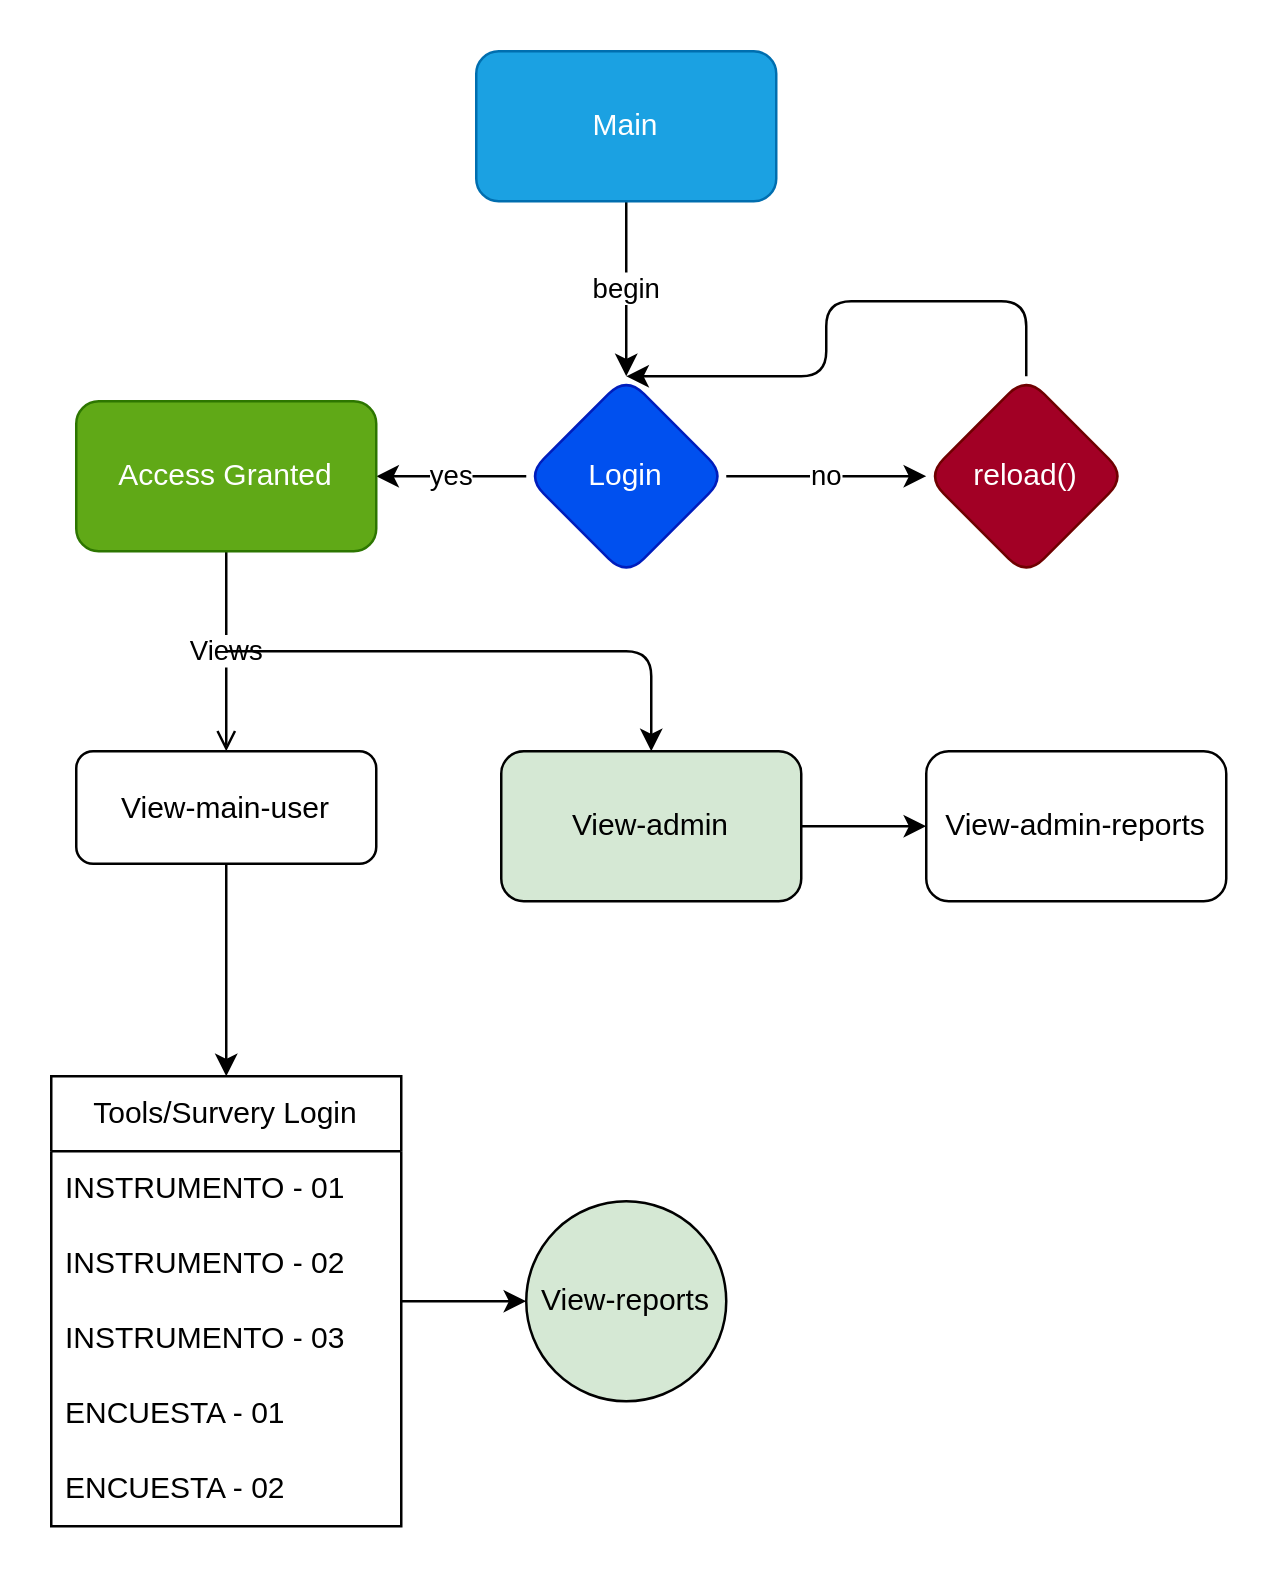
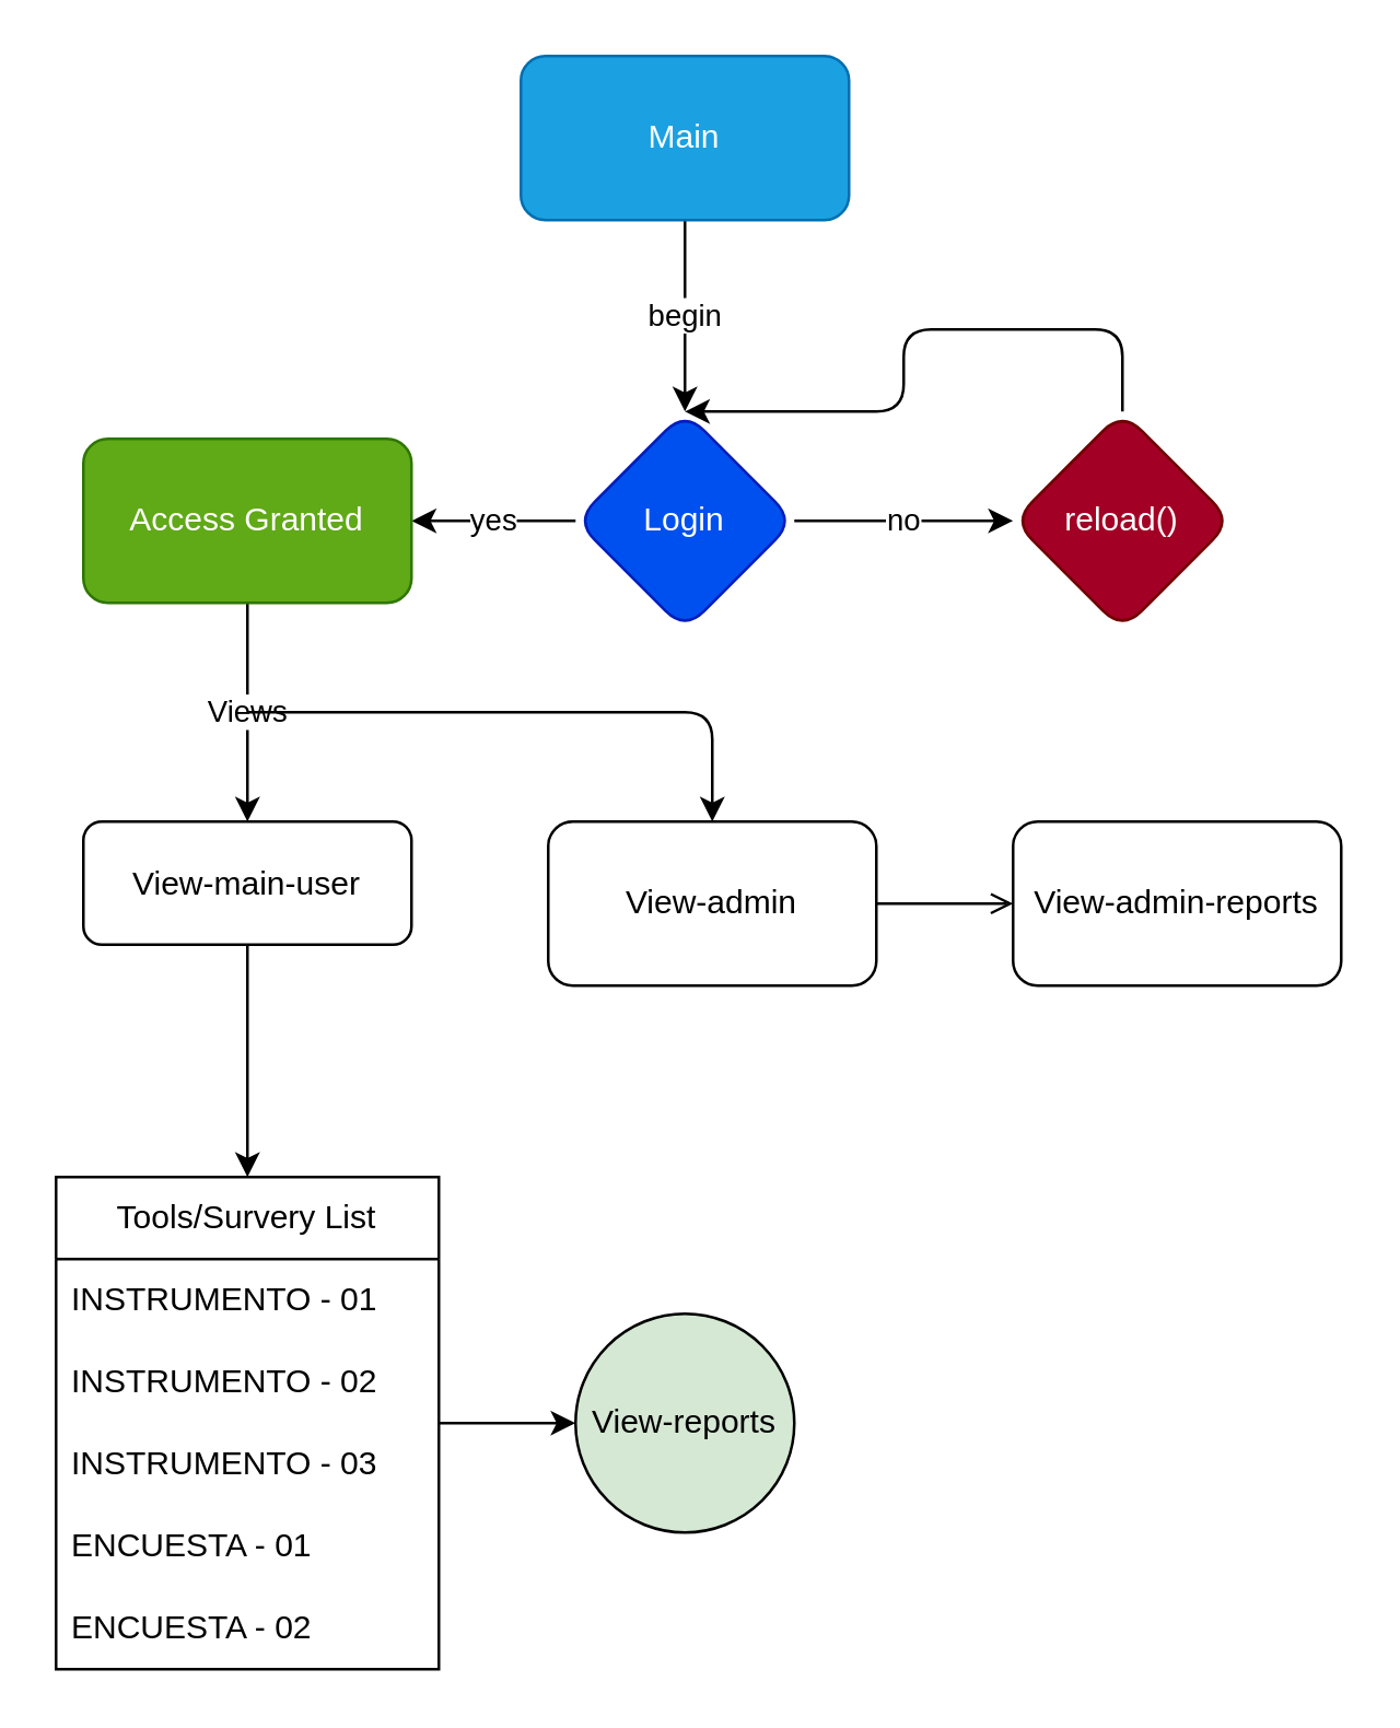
  <mxCell id="0" />
  <mxCell id="1" parent="0" />
  <mxCell id="2" value="begin" style="edgeStyle=none;html=1;" parent="1" source="3" target="6" edge="1"><mxGeometry relative="1" as="geometry" /></mxCell>
  <mxCell id="3" value="Main" style="rounded=1;whiteSpace=wrap;html=1;fillColor=#1ba1e2;fontColor=#ffffff;strokeColor=#006EAF;" parent="1" vertex="1"><mxGeometry x="190" y="20" width="120" height="60" as="geometry" /></mxCell>
  <mxCell id="4" value="yes" style="edgeStyle=none;html=1;" parent="1" source="6" target="8" edge="1"><mxGeometry relative="1" as="geometry" /></mxCell>
  <mxCell id="5" value="no" style="edgeStyle=none;html=1;" parent="1" source="6" target="9" edge="1"><mxGeometry relative="1" as="geometry" /></mxCell>
  <mxCell id="6" value="Login" style="rhombus;whiteSpace=wrap;html=1;rounded=1;fillColor=#0050ef;fontColor=#ffffff;strokeColor=#001DBC;" parent="1" vertex="1"><mxGeometry x="210" y="150" width="80" height="80" as="geometry" /></mxCell>
- <mxCell id="7" value="Views" style="edgeStyle=none;html=1;endArrow=open;" parent="1" source="8" target="10" edge="1"><mxGeometry relative="1" as="geometry" /></mxCell>
+ <mxCell id="7" value="Views" style="edgeStyle=none;html=1;" parent="1" source="8" target="10" edge="1"><mxGeometry relative="1" as="geometry" /></mxCell>
  <mxCell id="8" value="Access Granted" style="whiteSpace=wrap;html=1;rounded=1;fillColor=#60a917;fontColor=#ffffff;strokeColor=#2D7600;" parent="1" vertex="1"><mxGeometry x="30" y="160" width="120" height="60" as="geometry" /></mxCell>
  <mxCell id="9" value="reload()" style="rhombus;whiteSpace=wrap;html=1;rounded=1;fillColor=#a20025;fontColor=#ffffff;strokeColor=#6F0000;" parent="1" vertex="1"><mxGeometry x="370" y="150" width="80" height="80" as="geometry" /></mxCell>
  <mxCell id="10" value="View-main-user" style="rounded=1;whiteSpace=wrap;html=1;" parent="1" vertex="1"><mxGeometry x="30" y="300" width="120" height="45" as="geometry" /></mxCell>
  <mxCell id="11" value="" style="edgeStyle=none;html=1;" parent="1" source="12" target="19" edge="1"><mxGeometry relative="1" as="geometry" /></mxCell>
- <mxCell id="12" value="Tools/Survery Login" style="swimlane;fontStyle=0;childLayout=stackLayout;horizontal=1;startSize=30;horizontalStack=0;resizeParent=1;resizeParentMax=0;resizeLast=0;collapsible=1;marginBottom=0;whiteSpace=wrap;html=1;" parent="1" vertex="1"><mxGeometry x="20" y="430" width="140" height="180" as="geometry" /></mxCell>
+ <mxCell id="12" value="Tools/Survery List" style="swimlane;fontStyle=0;childLayout=stackLayout;horizontal=1;startSize=30;horizontalStack=0;resizeParent=1;resizeParentMax=0;resizeLast=0;collapsible=1;marginBottom=0;whiteSpace=wrap;html=1;" parent="1" vertex="1"><mxGeometry x="20" y="430" width="140" height="180" as="geometry" /></mxCell>
  <mxCell id="13" value="INSTRUMENTO - 01" style="text;strokeColor=none;fillColor=none;align=left;verticalAlign=middle;spacingLeft=4;spacingRight=4;overflow=hidden;points=[[0,0.5],[1,0.5]];portConstraint=eastwest;rotatable=0;whiteSpace=wrap;html=1;" parent="12" vertex="1"><mxGeometry y="30" width="140" height="30" as="geometry" /></mxCell>
  <mxCell id="14" value="INSTRUMENTO - 02" style="text;strokeColor=none;fillColor=none;align=left;verticalAlign=middle;spacingLeft=4;spacingRight=4;overflow=hidden;points=[[0,0.5],[1,0.5]];portConstraint=eastwest;rotatable=0;whiteSpace=wrap;html=1;" parent="12" vertex="1"><mxGeometry y="60" width="140" height="30" as="geometry" /></mxCell>
  <mxCell id="15" value="INSTRUMENTO - 03" style="text;strokeColor=none;fillColor=none;align=left;verticalAlign=middle;spacingLeft=4;spacingRight=4;overflow=hidden;points=[[0,0.5],[1,0.5]];portConstraint=eastwest;rotatable=0;whiteSpace=wrap;html=1;" parent="12" vertex="1"><mxGeometry y="90" width="140" height="30" as="geometry" /></mxCell>
  <mxCell id="16" value="ENCUESTA - 01" style="text;strokeColor=none;fillColor=none;align=left;verticalAlign=middle;spacingLeft=4;spacingRight=4;overflow=hidden;points=[[0,0.5],[1,0.5]];portConstraint=eastwest;rotatable=0;whiteSpace=wrap;html=1;" parent="12" vertex="1"><mxGeometry y="120" width="140" height="30" as="geometry" /></mxCell>
  <mxCell id="17" value="ENCUESTA - 02" style="text;strokeColor=none;fillColor=none;align=left;verticalAlign=middle;spacingLeft=4;spacingRight=4;overflow=hidden;points=[[0,0.5],[1,0.5]];portConstraint=eastwest;rotatable=0;whiteSpace=wrap;html=1;" parent="12" vertex="1"><mxGeometry y="150" width="140" height="30" as="geometry" /></mxCell>
  <mxCell id="18" value="" style="endArrow=classic;html=1;exitX=0.5;exitY=1;exitDx=0;exitDy=0;entryX=0.5;entryY=0;entryDx=0;entryDy=0;" parent="1" source="10" target="12" edge="1"><mxGeometry width="50" height="50" relative="1" as="geometry"><mxPoint x="280" y="400" as="sourcePoint" /><mxPoint x="330" y="350" as="targetPoint" /></mxGeometry></mxCell>
  <mxCell id="19" value="View-reports" style="ellipse;whiteSpace=wrap;html=1;fontStyle=0;startSize=30;fillColor=#d5e8d4;" parent="1" vertex="1"><mxGeometry x="210" y="480" width="80" height="80" as="geometry" /></mxCell>
  <mxCell id="20" value="" style="endArrow=classic;html=1;exitX=0.5;exitY=0;exitDx=0;exitDy=0;entryX=0.5;entryY=0;entryDx=0;entryDy=0;" parent="1" source="9" target="6" edge="1"><mxGeometry width="50" height="50" relative="1" as="geometry"><mxPoint x="280" y="280" as="sourcePoint" /><mxPoint x="330" y="230" as="targetPoint" /><Array as="points"><mxPoint x="410" y="120" /><mxPoint x="330" y="120" /><mxPoint x="330" y="150" /></Array></mxGeometry></mxCell>
- <mxCell id="21" value="" style="edgeStyle=none;html=1;" parent="1" source="22" target="24" edge="1"><mxGeometry relative="1" as="geometry" /></mxCell>
- <mxCell id="22" value="View-admin" style="rounded=1;whiteSpace=wrap;html=1;fillColor=#d5e8d4;" parent="1" vertex="1"><mxGeometry x="200" y="300" width="120" height="60" as="geometry" /></mxCell>
+ <mxCell id="21" value="" style="edgeStyle=none;html=1;endArrow=open;" parent="1" source="22" target="24" edge="1"><mxGeometry relative="1" as="geometry" /></mxCell>
+ <mxCell id="22" value="View-admin" style="rounded=1;whiteSpace=wrap;html=1;" parent="1" vertex="1"><mxGeometry x="200" y="300" width="120" height="60" as="geometry" /></mxCell>
  <mxCell id="23" value="" style="endArrow=classic;html=1;" parent="1" target="22" edge="1"><mxGeometry width="50" height="50" relative="1" as="geometry"><mxPoint x="90" y="260" as="sourcePoint" /><mxPoint x="310" y="300" as="targetPoint" /><Array as="points"><mxPoint x="260" y="260" /></Array></mxGeometry></mxCell>
  <mxCell id="24" value="View-admin-reports" style="whiteSpace=wrap;html=1;rounded=1;" parent="1" vertex="1"><mxGeometry x="370" y="300" width="120" height="60" as="geometry" /></mxCell>
